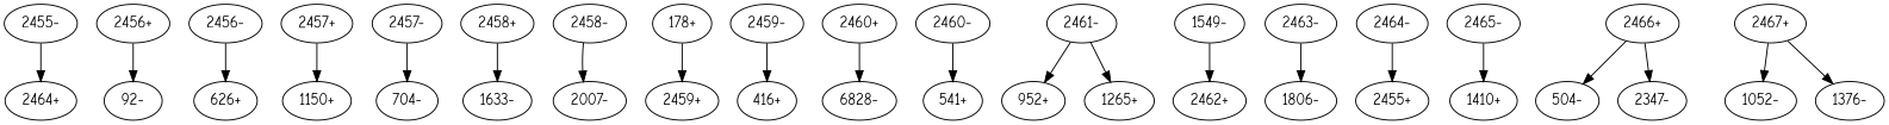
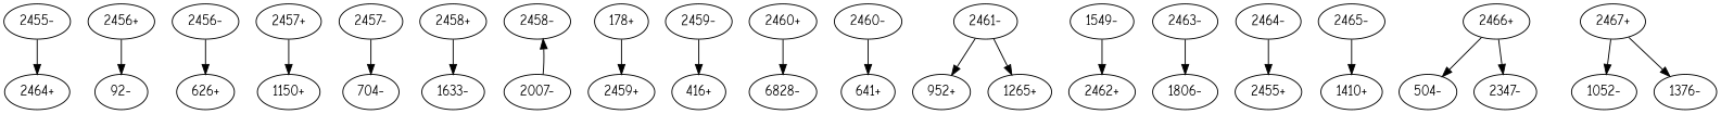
  digraph {
    fontname="Comic Neue"
    k=17
    n=10
    s=2000
    node [fontname="Comic Neue"]
    edge [d=7 e=2.5 fontname="Comic Neue" n=72]
    "2455-"
    "2464+"
    "2456+"
    "92-"
    "2456-"
    "626+"
    "2457+"
    "1150+"
    n9 [label="704-"]
    "2457-"
    "2458+"
    "1633-"
    "2458-"
    "2007-"
    "178+"
    "2459+"
    "2459-"
    "416+"
    n19 [label="6828-"]
    "2460+"
    "2460-"
-   "541+"
+   "541+" [label="641+"]
    "2461-"
    "952+"
    "1265+"
    "1549-"
    "2462+"
    "2463-"
    "1806-"
    "2464-"
    "2455+"
    "2465-"
    "1410+"
    "2466+"
    "504-"
    "2347-"
    "2467+"
    "1052-"
    "1376-"
    "2455-" -> "2464+"
    "2456+" -> "92-" [d=-11 e=4.2 n=26]
    "2456-" -> "626+" [d=25 e=3.0 n=50]
    "2457+" -> "1150+" [d=93 e=6.7 n=10]
    "2457-" -> n9 [d=-14 e=1.9 n=127]
    "2458+" -> "1633-" [d=-12 e=1.9 n=127]
-   "2458-" -> "2007-" [d=-11 e=2.7 n=63]
+   "2007-" -> "2458-" [d=-11 e=2.7 n=63]
    "178+" -> "2459+" [d=99 e=5.2 n=17]
    "2459-" -> "416+" [d=25 e=2.6 n=67]
    "2460+" -> n19 [d=6 e=2.4 n=77]
    "2460-" -> "541+" [d=46 e=5.3 n=16]
    "2461-" -> "952+" [d=31 e=6.4 n=11]
    "2461-" -> "1265+" [d=94 e=5.3 n=16]
    "1549-" -> "2462+" [d=-19 e=2.2 n=92]
    "2463-" -> "1806-" [d=-8 e=3.1 n=48]
    "2464-" -> "2455+"
    "2465-" -> "1410+" [d=-21 n=73]
    "2466+" -> "504-" [d=-20 e=5.2 n=17]
    "2466+" -> "2347-" [d=36 e=2.7 n=63]
    "2467+" -> "1052-" [d=80 e=4.2 n=26]
    "2467+" -> "1376-" [d=-9 e=3.0 n=52]
  }
